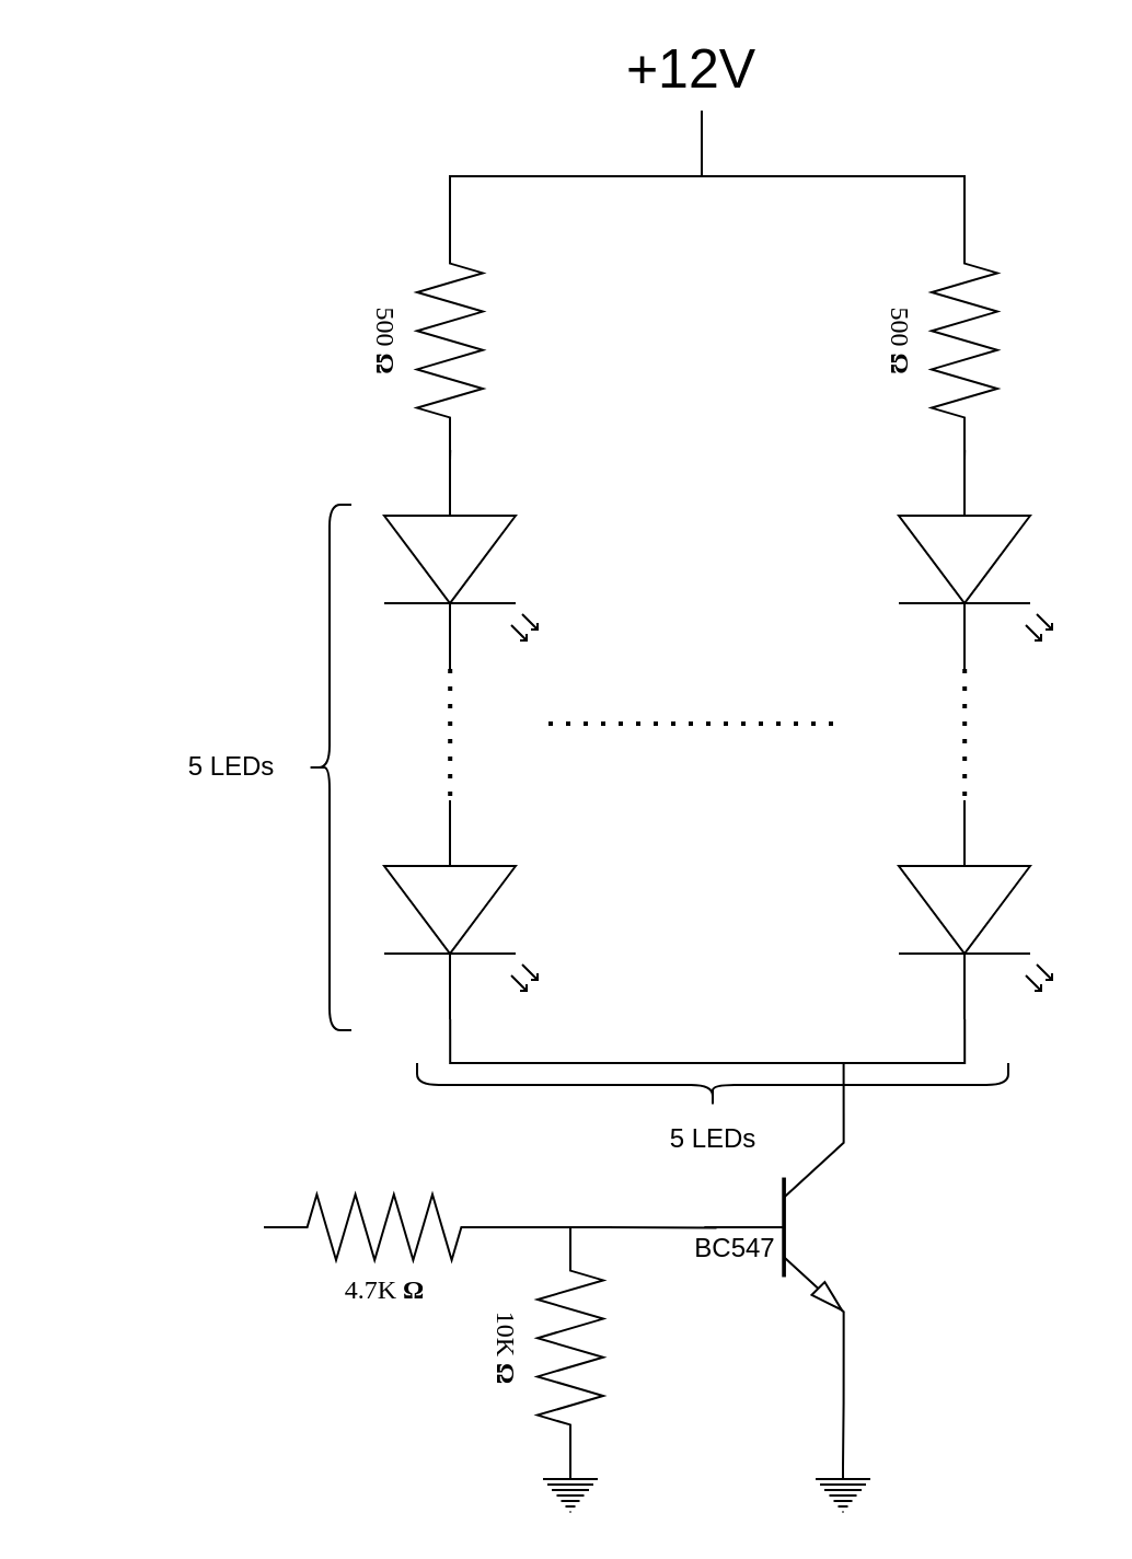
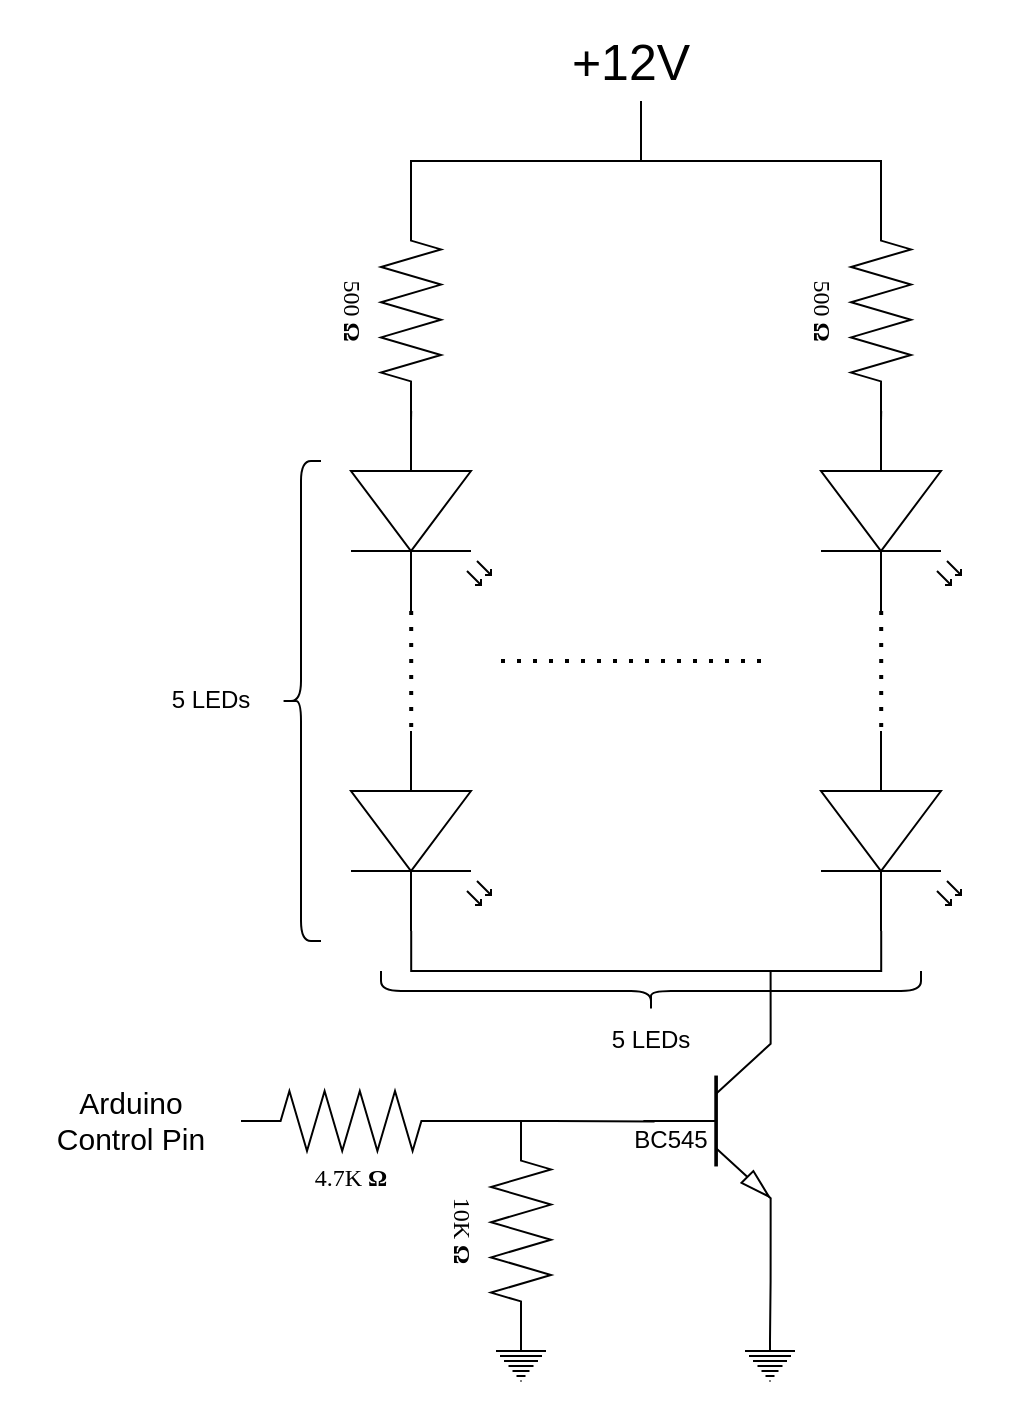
  <mxCell id="0" />
  <mxCell id="1" parent="0" />
  <mxCell id="2" value="" style="verticalLabelPosition=bottom;shadow=0;dashed=0;align=center;html=1;verticalAlign=top;shape=mxgraph.electrical.opto_electronics.led_2;pointerEvents=1;rotation=90;" vertex="1" parent="1"><mxGeometry x="160" y="220" width="100" height="70" as="geometry" /></mxCell>
  <mxCell id="3" value="" style="verticalLabelPosition=bottom;shadow=0;dashed=0;align=center;html=1;verticalAlign=top;shape=mxgraph.electrical.opto_electronics.led_2;pointerEvents=1;rotation=90;" vertex="1" parent="1"><mxGeometry x="160" y="380" width="100" height="70" as="geometry" /></mxCell>
  <mxCell id="4" value="" style="endArrow=none;dashed=1;html=1;dashPattern=1 3;strokeWidth=2;" edge="1" parent="1"><mxGeometry width="50" height="50" relative="1" as="geometry"><mxPoint x="250" y="330" as="sourcePoint" /><mxPoint x="380" y="330" as="targetPoint" /></mxGeometry></mxCell>
  <mxCell id="5" value="&lt;font style=&quot;font-size: 25px&quot;&gt;+12V&lt;/font&gt;" style="text;html=1;align=center;verticalAlign=middle;resizable=0;points=[];autosize=1;strokeColor=none;" vertex="1" parent="1"><mxGeometry x="280" y="20" width="70" height="20" as="geometry" /></mxCell>
  <mxCell id="6" value="500&amp;nbsp;&lt;b&gt;Ω&lt;/b&gt;" style="verticalLabelPosition=bottom;shadow=0;dashed=0;align=center;html=1;verticalAlign=top;strokeWidth=1;shape=mxgraph.electrical.resistors.resistor_2;rounded=1;comic=0;labelBackgroundColor=none;fontFamily=Verdana;fontSize=12;rotation=90;" vertex="1" parent="1"><mxGeometry x="150" y="140" width="110" height="30" as="geometry" /></mxCell>
  <mxCell id="7" style="edgeStyle=orthogonalEdgeStyle;rounded=0;html=1;exitX=1;exitY=0.5;exitPerimeter=0;entryX=0;entryY=0.57;entryPerimeter=0;labelBackgroundColor=none;startArrow=none;startFill=0;startSize=5;endArrow=none;endFill=0;endSize=5;jettySize=auto;orthogonalLoop=1;strokeWidth=1;fontFamily=Verdana;fontSize=12;exitDx=0;exitDy=0;entryDx=0;entryDy=0;" edge="1" parent="1" source="6" target="2"><mxGeometry relative="1" as="geometry"><mxPoint x="882" y="240" as="sourcePoint" /><mxPoint x="942" y="200" as="targetPoint" /></mxGeometry></mxCell>
  <mxCell id="8" value="" style="endArrow=none;dashed=1;html=1;dashPattern=1 3;strokeWidth=2;exitX=1;exitY=0.57;exitDx=0;exitDy=0;exitPerimeter=0;entryX=0;entryY=0.57;entryDx=0;entryDy=0;entryPerimeter=0;" edge="1" parent="1" source="2" target="3"><mxGeometry width="50" height="50" relative="1" as="geometry"><mxPoint x="400" y="335" as="sourcePoint" /><mxPoint x="530" y="335" as="targetPoint" /></mxGeometry></mxCell>
  <mxCell id="9" value="" style="shape=curlyBracket;whiteSpace=wrap;html=1;rounded=1;" vertex="1" parent="1"><mxGeometry x="140" y="230" width="20" height="240" as="geometry" /></mxCell>
  <mxCell id="10" value="5 LEDs" style="text;html=1;align=center;verticalAlign=middle;resizable=0;points=[];autosize=1;strokeColor=none;" vertex="1" parent="1"><mxGeometry x="80" y="340" width="50" height="20" as="geometry" /></mxCell>
  <mxCell id="11" value="" style="verticalLabelPosition=bottom;shadow=0;dashed=0;align=center;html=1;verticalAlign=top;shape=mxgraph.electrical.opto_electronics.led_2;pointerEvents=1;rotation=90;" vertex="1" parent="1"><mxGeometry x="395" y="220" width="100" height="70" as="geometry" /></mxCell>
  <mxCell id="12" value="" style="verticalLabelPosition=bottom;shadow=0;dashed=0;align=center;html=1;verticalAlign=top;shape=mxgraph.electrical.opto_electronics.led_2;pointerEvents=1;rotation=90;" vertex="1" parent="1"><mxGeometry x="395" y="380" width="100" height="70" as="geometry" /></mxCell>
  <mxCell id="13" value="500&amp;nbsp;&lt;b&gt;Ω&lt;/b&gt;" style="verticalLabelPosition=bottom;shadow=0;dashed=0;align=center;html=1;verticalAlign=top;strokeWidth=1;shape=mxgraph.electrical.resistors.resistor_2;rounded=1;comic=0;labelBackgroundColor=none;fontFamily=Verdana;fontSize=12;rotation=90;" vertex="1" parent="1"><mxGeometry x="385" y="140" width="110" height="30" as="geometry" /></mxCell>
  <mxCell id="14" style="edgeStyle=orthogonalEdgeStyle;rounded=0;html=1;exitX=1;exitY=0.5;exitPerimeter=0;entryX=0;entryY=0.57;entryPerimeter=0;labelBackgroundColor=none;startArrow=none;startFill=0;startSize=5;endArrow=none;endFill=0;endSize=5;jettySize=auto;orthogonalLoop=1;strokeWidth=1;fontFamily=Verdana;fontSize=12;exitDx=0;exitDy=0;entryDx=0;entryDy=0;" edge="1" parent="1" source="13" target="11"><mxGeometry relative="1" as="geometry"><mxPoint x="1117" y="240" as="sourcePoint" /><mxPoint x="1177" y="200" as="targetPoint" /></mxGeometry></mxCell>
  <mxCell id="15" value="" style="endArrow=none;dashed=1;html=1;dashPattern=1 3;strokeWidth=2;exitX=1;exitY=0.57;exitDx=0;exitDy=0;exitPerimeter=0;entryX=0;entryY=0.57;entryDx=0;entryDy=0;entryPerimeter=0;" edge="1" parent="1" source="11" target="12"><mxGeometry width="50" height="50" relative="1" as="geometry"><mxPoint x="635" y="335" as="sourcePoint" /><mxPoint x="765" y="335" as="targetPoint" /></mxGeometry></mxCell>
  <mxCell id="16" style="edgeStyle=orthogonalEdgeStyle;rounded=0;html=1;exitX=0;exitY=0.5;exitPerimeter=0;entryX=0;entryY=0.5;entryPerimeter=0;labelBackgroundColor=none;startArrow=none;startFill=0;startSize=5;endArrow=none;endFill=0;endSize=5;jettySize=auto;orthogonalLoop=1;strokeWidth=1;fontFamily=Verdana;fontSize=12;exitDx=0;exitDy=0;entryDx=0;entryDy=0;" edge="1" parent="1" source="6" target="13"><mxGeometry relative="1" as="geometry"><mxPoint x="882" y="240" as="sourcePoint" /><mxPoint x="942" y="290" as="targetPoint" /></mxGeometry></mxCell>
  <mxCell id="17" style="edgeStyle=orthogonalEdgeStyle;rounded=0;html=1;labelBackgroundColor=none;startArrow=none;startFill=0;startSize=5;endArrow=none;endFill=0;endSize=5;jettySize=auto;orthogonalLoop=1;strokeWidth=1;fontFamily=Verdana;fontSize=12" edge="1" parent="1"><mxGeometry relative="1" as="geometry"><mxPoint x="320" y="80" as="sourcePoint" /><mxPoint x="320" y="50" as="targetPoint" /></mxGeometry></mxCell>
  <mxCell id="18" style="edgeStyle=orthogonalEdgeStyle;rounded=0;html=1;exitX=1;exitY=0.57;exitPerimeter=0;entryX=1;entryY=0.57;entryPerimeter=0;labelBackgroundColor=none;startArrow=none;startFill=0;startSize=5;endArrow=none;endFill=0;endSize=5;jettySize=auto;orthogonalLoop=1;strokeWidth=1;fontFamily=Verdana;fontSize=12;exitDx=0;exitDy=0;entryDx=0;entryDy=0;" edge="1" parent="1" source="3" target="12"><mxGeometry relative="1" as="geometry"><mxPoint x="902" y="260" as="sourcePoint" /><mxPoint x="962" y="310" as="targetPoint" /></mxGeometry></mxCell>
  <mxCell id="19" value="" style="shape=curlyBracket;whiteSpace=wrap;html=1;rounded=1;rotation=-90;" vertex="1" parent="1"><mxGeometry x="315" y="360" width="20" height="270" as="geometry" /></mxCell>
  <mxCell id="20" value="5 LEDs" style="text;html=1;align=center;verticalAlign=middle;resizable=0;points=[];autosize=1;strokeColor=none;" vertex="1" parent="1"><mxGeometry x="300" y="510" width="50" height="20" as="geometry" /></mxCell>
  <mxCell id="21" value="" style="verticalLabelPosition=bottom;shadow=0;dashed=0;align=center;html=1;verticalAlign=top;shape=mxgraph.electrical.transistors.npn_transistor_5;" vertex="1" parent="1"><mxGeometry x="321" y="510" width="64" height="100" as="geometry" /></mxCell>
  <mxCell id="22" style="edgeStyle=orthogonalEdgeStyle;rounded=0;html=1;entryX=1;entryY=0;entryPerimeter=0;labelBackgroundColor=none;startArrow=none;startFill=0;startSize=5;endArrow=none;endFill=0;endSize=5;jettySize=auto;orthogonalLoop=1;strokeWidth=1;fontFamily=Verdana;fontSize=12;entryDx=0;entryDy=0;exitX=1;exitY=0.75;exitDx=0;exitDy=0;" edge="1" parent="1" source="19" target="21"><mxGeometry relative="1" as="geometry"><mxPoint x="385" y="490" as="sourcePoint" /><mxPoint x="942" y="290" as="targetPoint" /></mxGeometry></mxCell>
  <mxCell id="23" value="10K&amp;nbsp;&lt;b&gt;Ω&lt;/b&gt;" style="verticalLabelPosition=bottom;shadow=0;dashed=0;align=center;html=1;verticalAlign=top;strokeWidth=1;shape=mxgraph.electrical.resistors.resistor_2;rounded=1;comic=0;labelBackgroundColor=none;fontFamily=Verdana;fontSize=12;rotation=90;" vertex="1" parent="1"><mxGeometry x="205" y="600" width="110" height="30" as="geometry" /></mxCell>
  <mxCell id="24" value="4.7K&amp;nbsp;&lt;b&gt;Ω&lt;/b&gt;" style="verticalLabelPosition=bottom;shadow=0;dashed=0;align=center;html=1;verticalAlign=top;strokeWidth=1;shape=mxgraph.electrical.resistors.resistor_2;rounded=1;comic=0;labelBackgroundColor=none;fontFamily=Verdana;fontSize=12;rotation=0;" vertex="1" parent="1"><mxGeometry x="120" y="545" width="110" height="30" as="geometry" /></mxCell>
+ <mxCell id="25" value="&lt;font style=&quot;font-size: 15px&quot;&gt;Arduino &lt;br&gt;Control Pin&lt;/font&gt;" style="text;html=1;align=center;verticalAlign=middle;resizable=0;points=[];autosize=1;strokeColor=none;" vertex="1" parent="1"><mxGeometry x="20" y="545" width="90" height="30" as="geometry" /></mxCell>
  <mxCell id="26" style="edgeStyle=orthogonalEdgeStyle;rounded=0;html=1;exitX=1;exitY=0.5;exitPerimeter=0;labelBackgroundColor=none;startArrow=none;startFill=0;startSize=5;endArrow=none;endFill=0;endSize=5;jettySize=auto;orthogonalLoop=1;strokeWidth=1;fontFamily=Verdana;fontSize=12;exitDx=0;exitDy=0;entryX=0.088;entryY=0.502;entryDx=0;entryDy=0;entryPerimeter=0;" edge="1" parent="1" source="24" target="21"><mxGeometry relative="1" as="geometry"><mxPoint x="812" y="240" as="sourcePoint" /><mxPoint x="320" y="560" as="targetPoint" /></mxGeometry></mxCell>
  <mxCell id="27" style="edgeStyle=orthogonalEdgeStyle;rounded=0;html=1;exitX=1;exitY=1;exitPerimeter=0;entryX=0.5;entryY=0;entryPerimeter=0;labelBackgroundColor=none;startArrow=none;startFill=0;startSize=5;endArrow=none;endFill=0;endSize=5;jettySize=auto;orthogonalLoop=1;strokeWidth=1;fontFamily=Verdana;fontSize=12;exitDx=0;exitDy=0;entryDx=0;entryDy=0;" edge="1" parent="1" source="21" target="29"><mxGeometry relative="1" as="geometry"><mxPoint x="822" y="250" as="sourcePoint" /><mxPoint x="882" y="300" as="targetPoint" /></mxGeometry></mxCell>
  <mxCell id="28" value="" style="pointerEvents=1;verticalLabelPosition=bottom;shadow=0;dashed=0;align=center;html=1;verticalAlign=top;shape=mxgraph.electrical.signal_sources.protective_earth;" vertex="1" parent="1"><mxGeometry x="247.5" y="670" width="25" height="20" as="geometry" /></mxCell>
  <mxCell id="29" value="" style="pointerEvents=1;verticalLabelPosition=bottom;shadow=0;dashed=0;align=center;html=1;verticalAlign=top;shape=mxgraph.electrical.signal_sources.protective_earth;" vertex="1" parent="1"><mxGeometry x="372" y="670" width="25" height="20" as="geometry" /></mxCell>
- <mxCell id="30" value="BC547" style="text;html=1;align=center;verticalAlign=middle;resizable=0;points=[];autosize=1;strokeColor=none;" vertex="1" parent="1"><mxGeometry x="310" y="560" width="50" height="20" as="geometry" /></mxCell>
+ <mxCell id="30" value="BC545" style="text;html=1;align=center;verticalAlign=middle;resizable=0;points=[];autosize=1;strokeColor=none;" vertex="1" parent="1"><mxGeometry x="310" y="560" width="50" height="20" as="geometry" /></mxCell>
